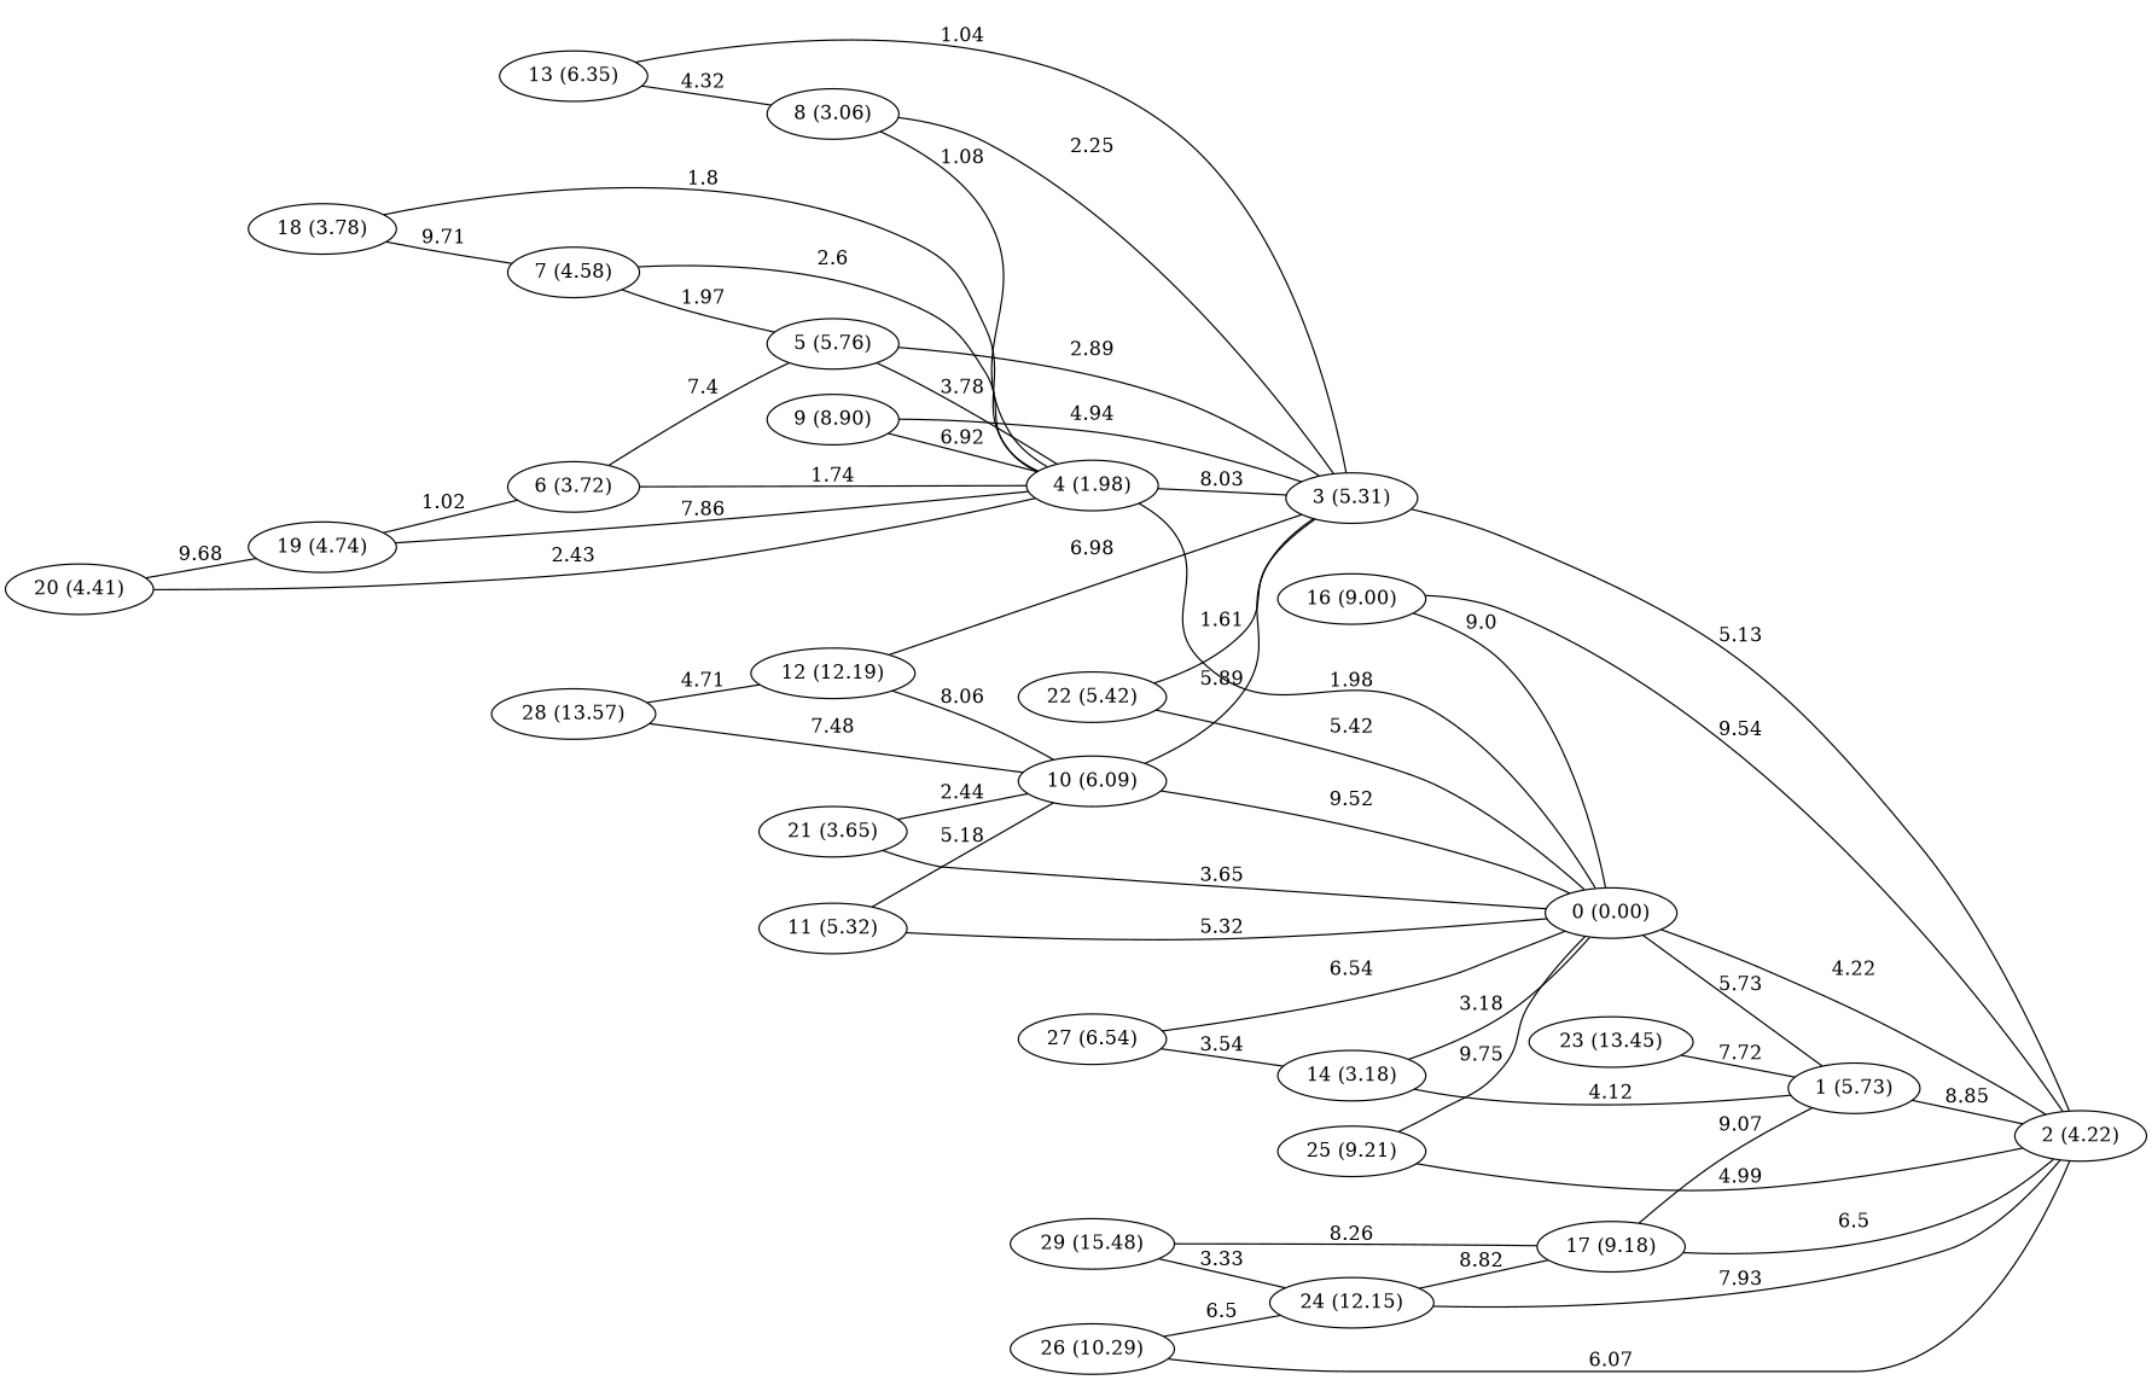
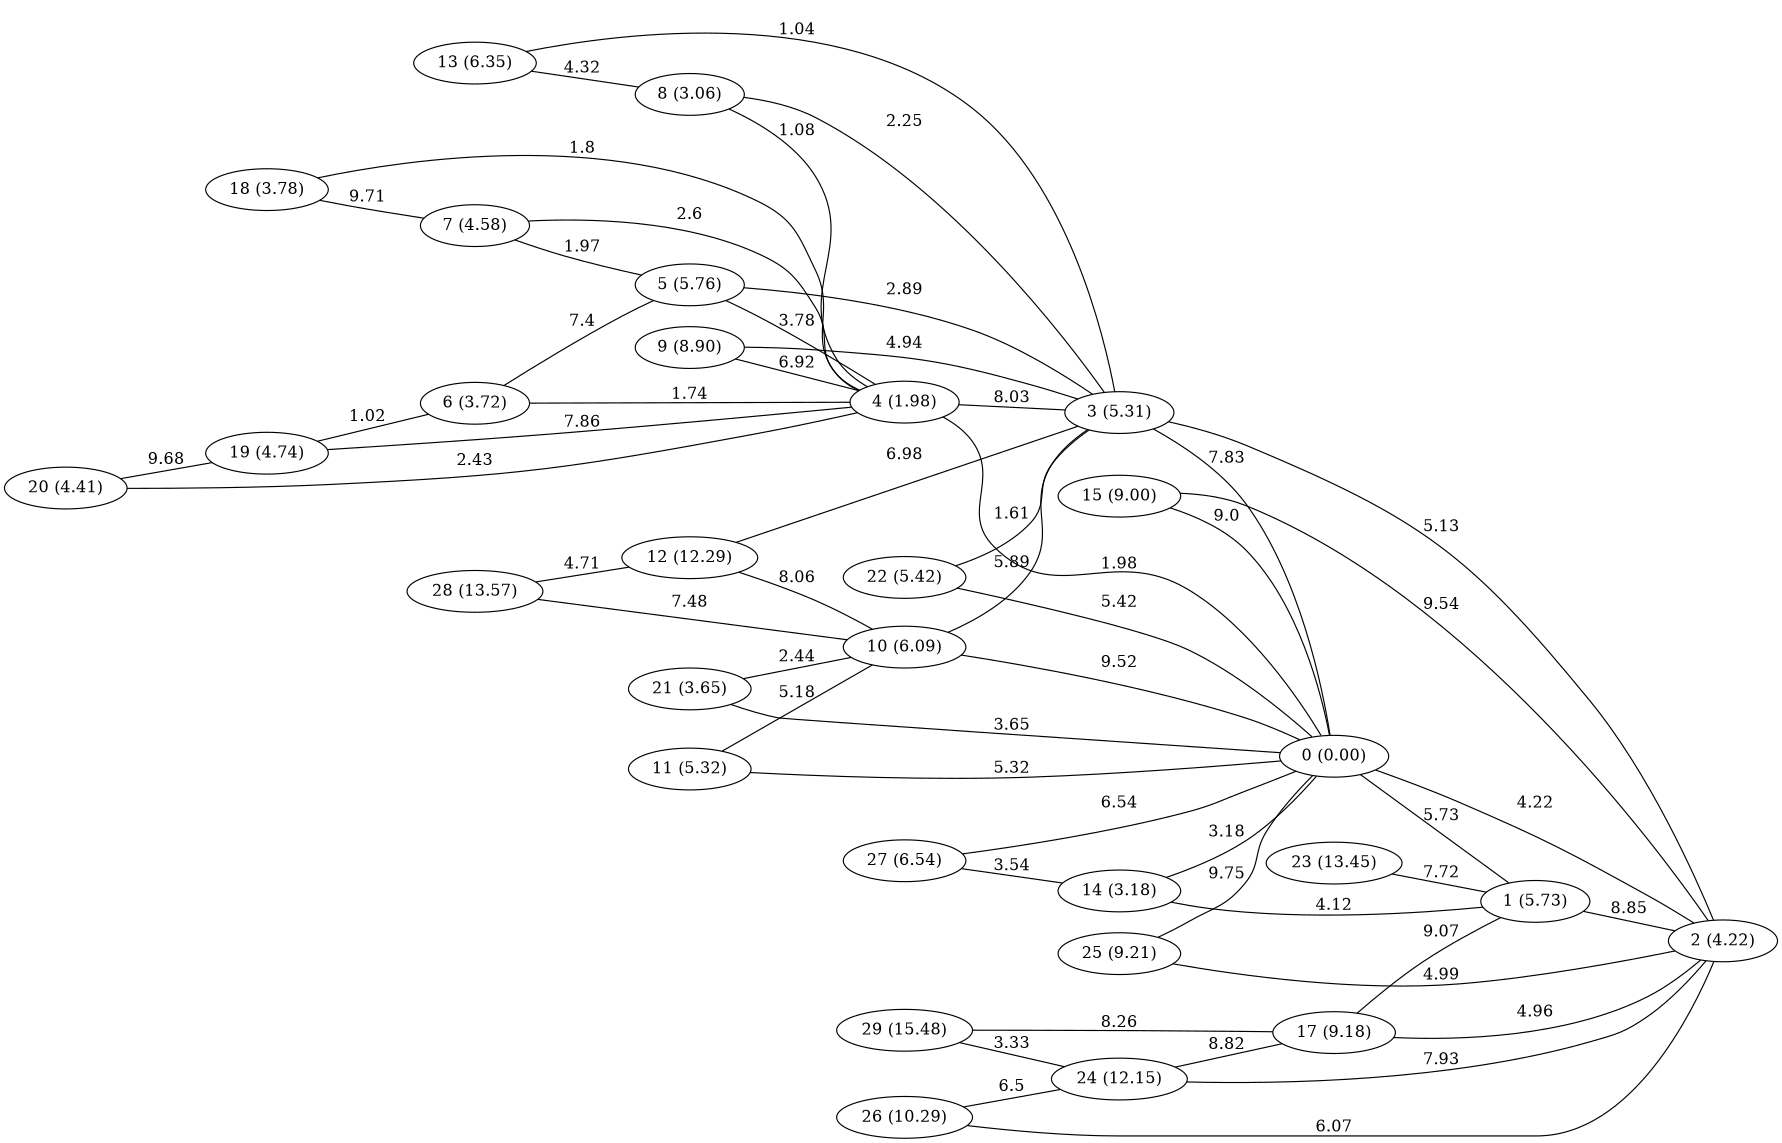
  graph {
    rankdir=LR
    "0 (0.00)"
    "1 (5.73)"
    "2 (4.22)"
    "3 (5.31)"
    "4 (1.98)"
    "5 (5.76)"
    "6 (3.72)"
    "7 (4.58)"
    "8 (3.06)"
    "9 (8.90)"
    "10 (6.09)"
    "11 (5.32)"
-   "12 (12.29)" [label="12 (12.19)"]
+   "12 (12.29)"
    "13 (6.35)"
    "14 (3.18)"
-   "15 (9.00)" [label="16 (9.00)"]
+   "15 (9.00)"
    "17 (9.18)"
    "18 (3.78)"
    "19 (4.74)"
    "20 (4.41)"
    "21 (3.65)"
    "22 (5.42)"
    "23 (13.45)"
    "24 (12.15)"
    "25 (9.21)"
    "26 (10.29)"
    "27 (6.54)"
    "28 (13.57)"
    "29 (15.48)"
    "0 (0.00)" -- "1 (5.73)" [label=5.73]
    "0 (0.00)" -- "2 (4.22)" [label=4.22]
    "1 (5.73)" -- "2 (4.22)" [label=8.85]
+   "3 (5.31)" -- "0 (0.00)" [label=7.83]
    "3 (5.31)" -- "2 (4.22)" [label=5.13]
    "4 (1.98)" -- "0 (0.00)" [label=1.98]
    "4 (1.98)" -- "3 (5.31)" [label=8.03]
    "5 (5.76)" -- "3 (5.31)" [label=2.89]
    "5 (5.76)" -- "4 (1.98)" [label=3.78]
    "6 (3.72)" -- "4 (1.98)" [label=1.74]
    "6 (3.72)" -- "5 (5.76)" [label=7.4]
    "7 (4.58)" -- "4 (1.98)" [label=2.6]
    "7 (4.58)" -- "5 (5.76)" [label=1.97]
    "8 (3.06)" -- "3 (5.31)" [label=2.25]
    "8 (3.06)" -- "4 (1.98)" [label=1.08]
    "9 (8.90)" -- "3 (5.31)" [label=4.94]
    "9 (8.90)" -- "4 (1.98)" [label=6.92]
    "10 (6.09)" -- "0 (0.00)" [label=9.52]
    "10 (6.09)" -- "3 (5.31)" [label=5.89]
    "11 (5.32)" -- "0 (0.00)" [label=5.32]
    "11 (5.32)" -- "10 (6.09)" [label=5.18]
    "12 (12.29)" -- "3 (5.31)" [label=6.98]
    "12 (12.29)" -- "10 (6.09)" [label=8.06]
    "13 (6.35)" -- "3 (5.31)" [label=1.04]
    "13 (6.35)" -- "8 (3.06)" [label=4.32]
    "14 (3.18)" -- "0 (0.00)" [label=3.18]
    "14 (3.18)" -- "1 (5.73)" [label=4.12]
    "15 (9.00)" -- "0 (0.00)" [label=9.0]
    "15 (9.00)" -- "2 (4.22)" [label=9.54]
    "17 (9.18)" -- "1 (5.73)" [label=9.07]
-   "17 (9.18)" -- "2 (4.22)" [label=6.5]
+   "17 (9.18)" -- "2 (4.22)" [label=4.96]
    "18 (3.78)" -- "4 (1.98)" [label=1.8]
    "18 (3.78)" -- "7 (4.58)" [label=9.71]
    "19 (4.74)" -- "4 (1.98)" [label=7.86]
    "19 (4.74)" -- "6 (3.72)" [label=1.02]
    "20 (4.41)" -- "4 (1.98)" [label=2.43]
    "20 (4.41)" -- "19 (4.74)" [label=9.68]
    "21 (3.65)" -- "0 (0.00)" [label=3.65]
    "21 (3.65)" -- "10 (6.09)" [label=2.44]
    "22 (5.42)" -- "0 (0.00)" [label=5.42]
    "22 (5.42)" -- "3 (5.31)" [label=1.61]
    "23 (13.45)" -- "1 (5.73)" [label=7.72]
    "24 (12.15)" -- "2 (4.22)" [label=7.93]
    "24 (12.15)" -- "17 (9.18)" [label=8.82]
    "25 (9.21)" -- "0 (0.00)" [label=9.75]
    "25 (9.21)" -- "2 (4.22)" [label=4.99]
    "26 (10.29)" -- "2 (4.22)" [label=6.07]
    "26 (10.29)" -- "24 (12.15)" [label=6.5]
    "27 (6.54)" -- "0 (0.00)" [label=6.54]
    "27 (6.54)" -- "14 (3.18)" [label=3.54]
    "28 (13.57)" -- "10 (6.09)" [label=7.48]
    "28 (13.57)" -- "12 (12.29)" [label=4.71]
    "29 (15.48)" -- "17 (9.18)" [label=8.26]
    "29 (15.48)" -- "24 (12.15)" [label=3.33]
  }
